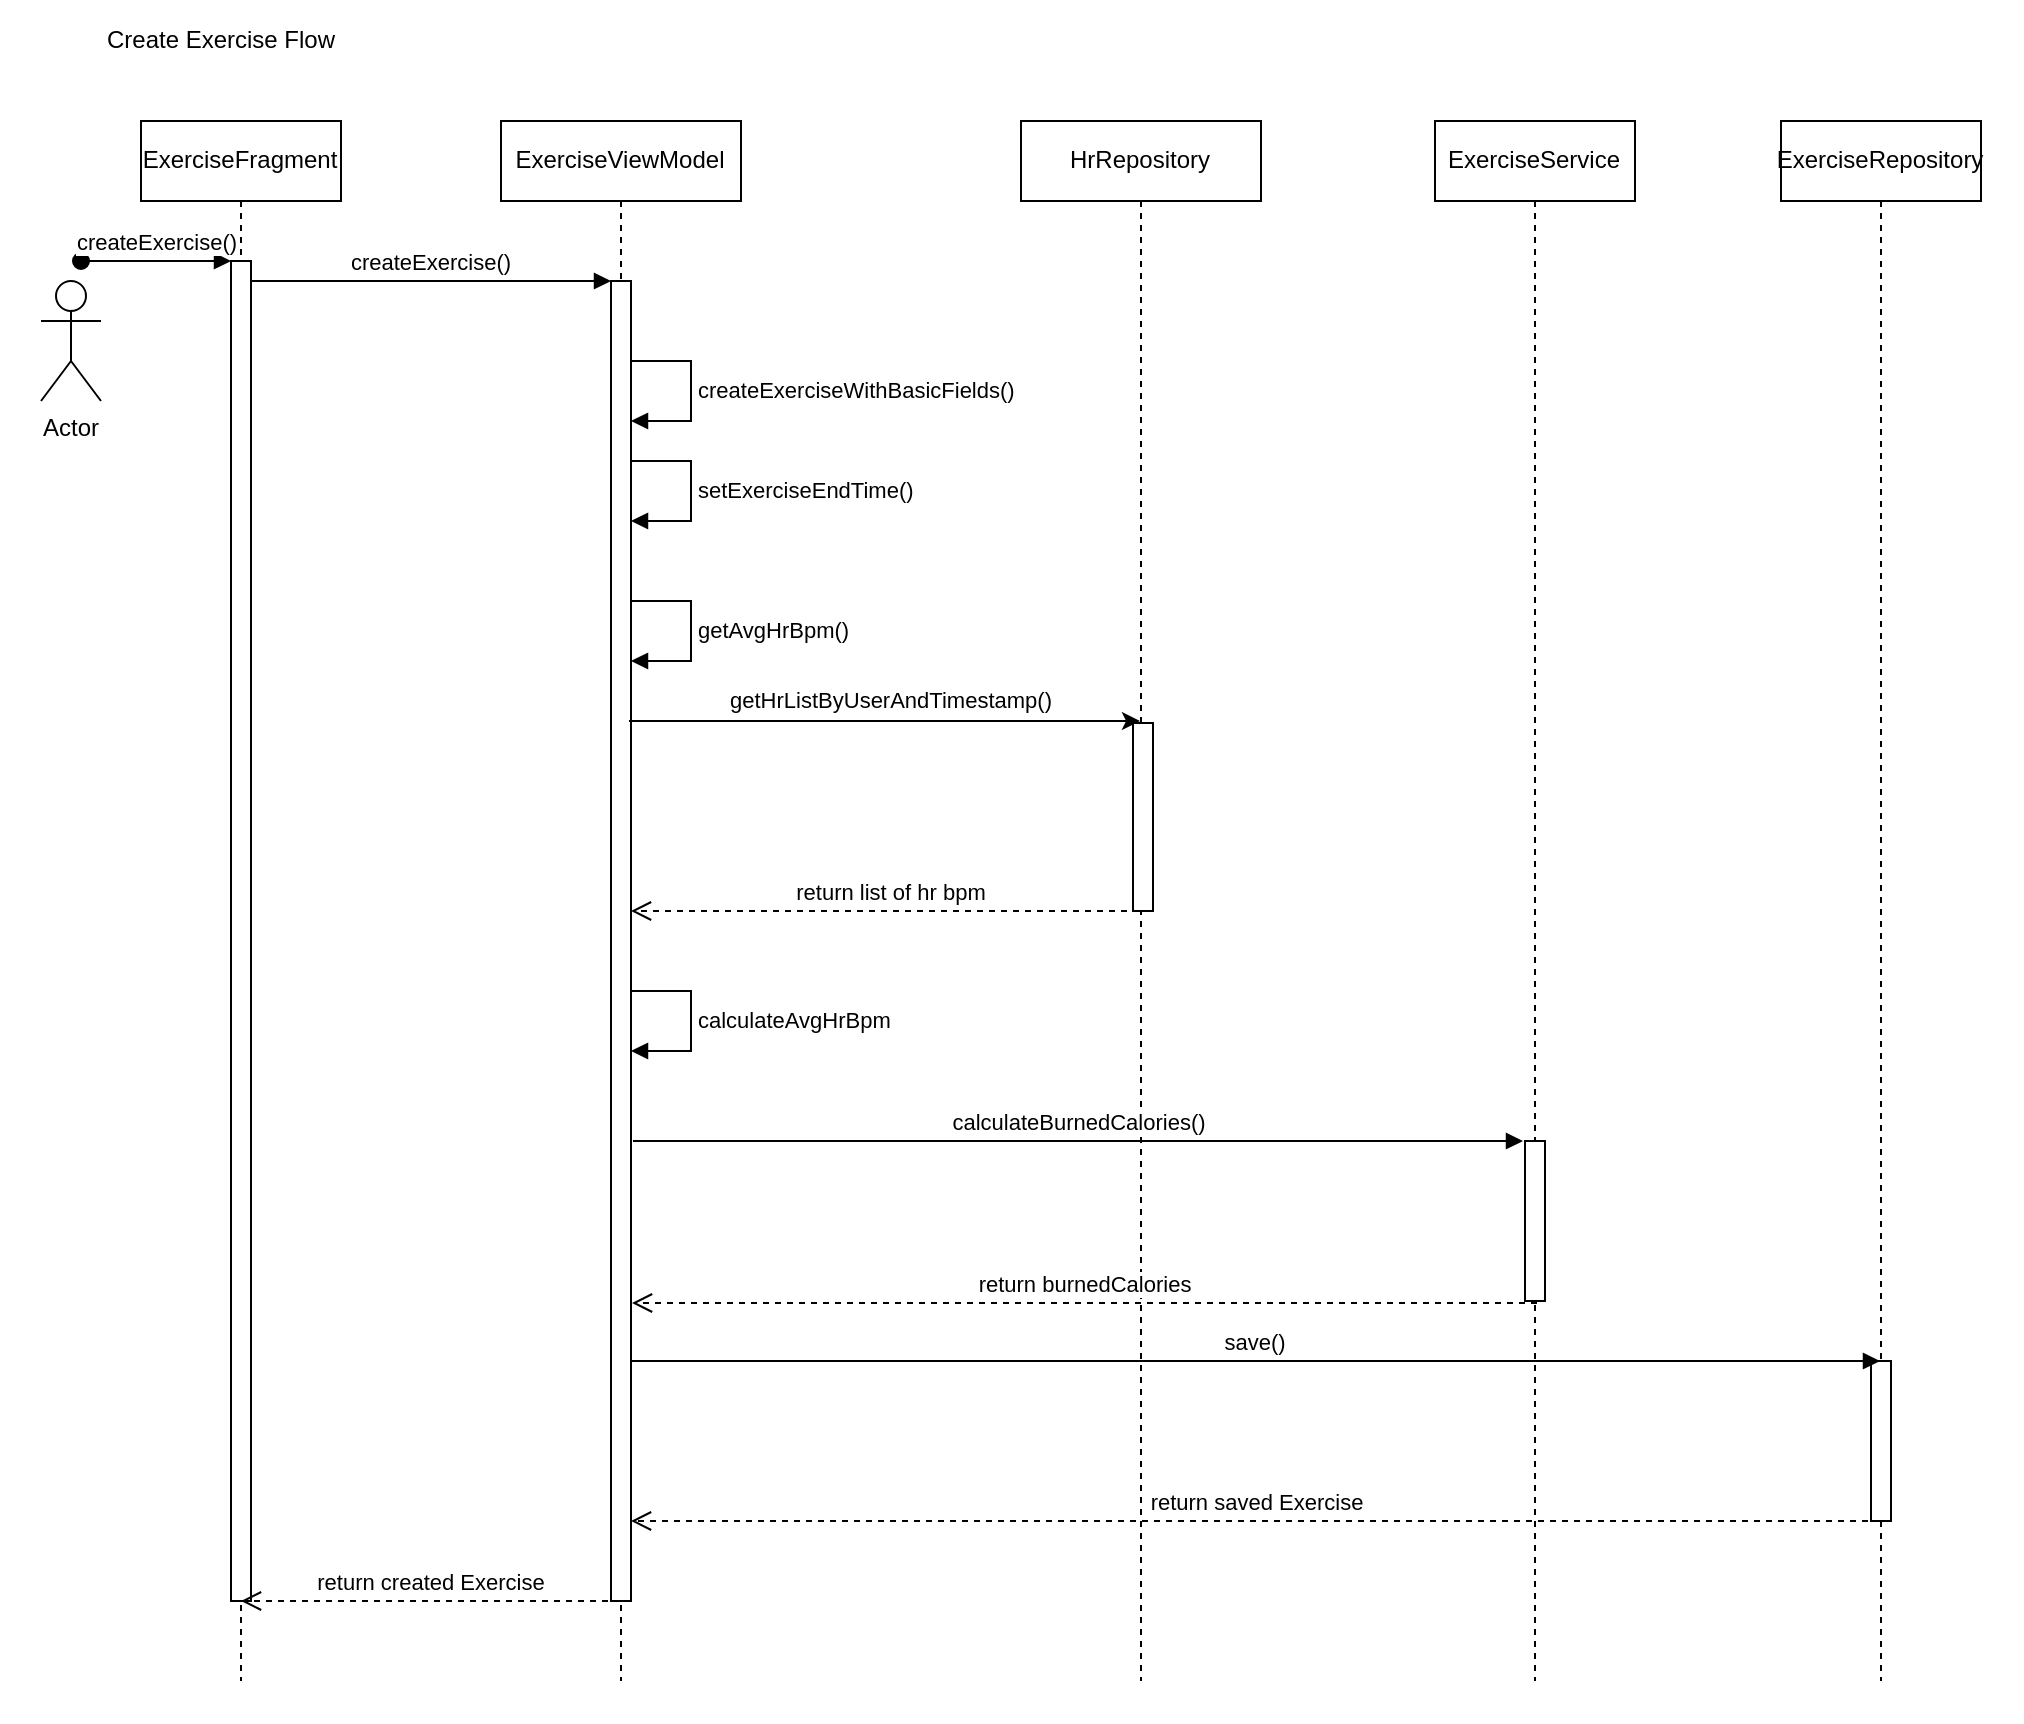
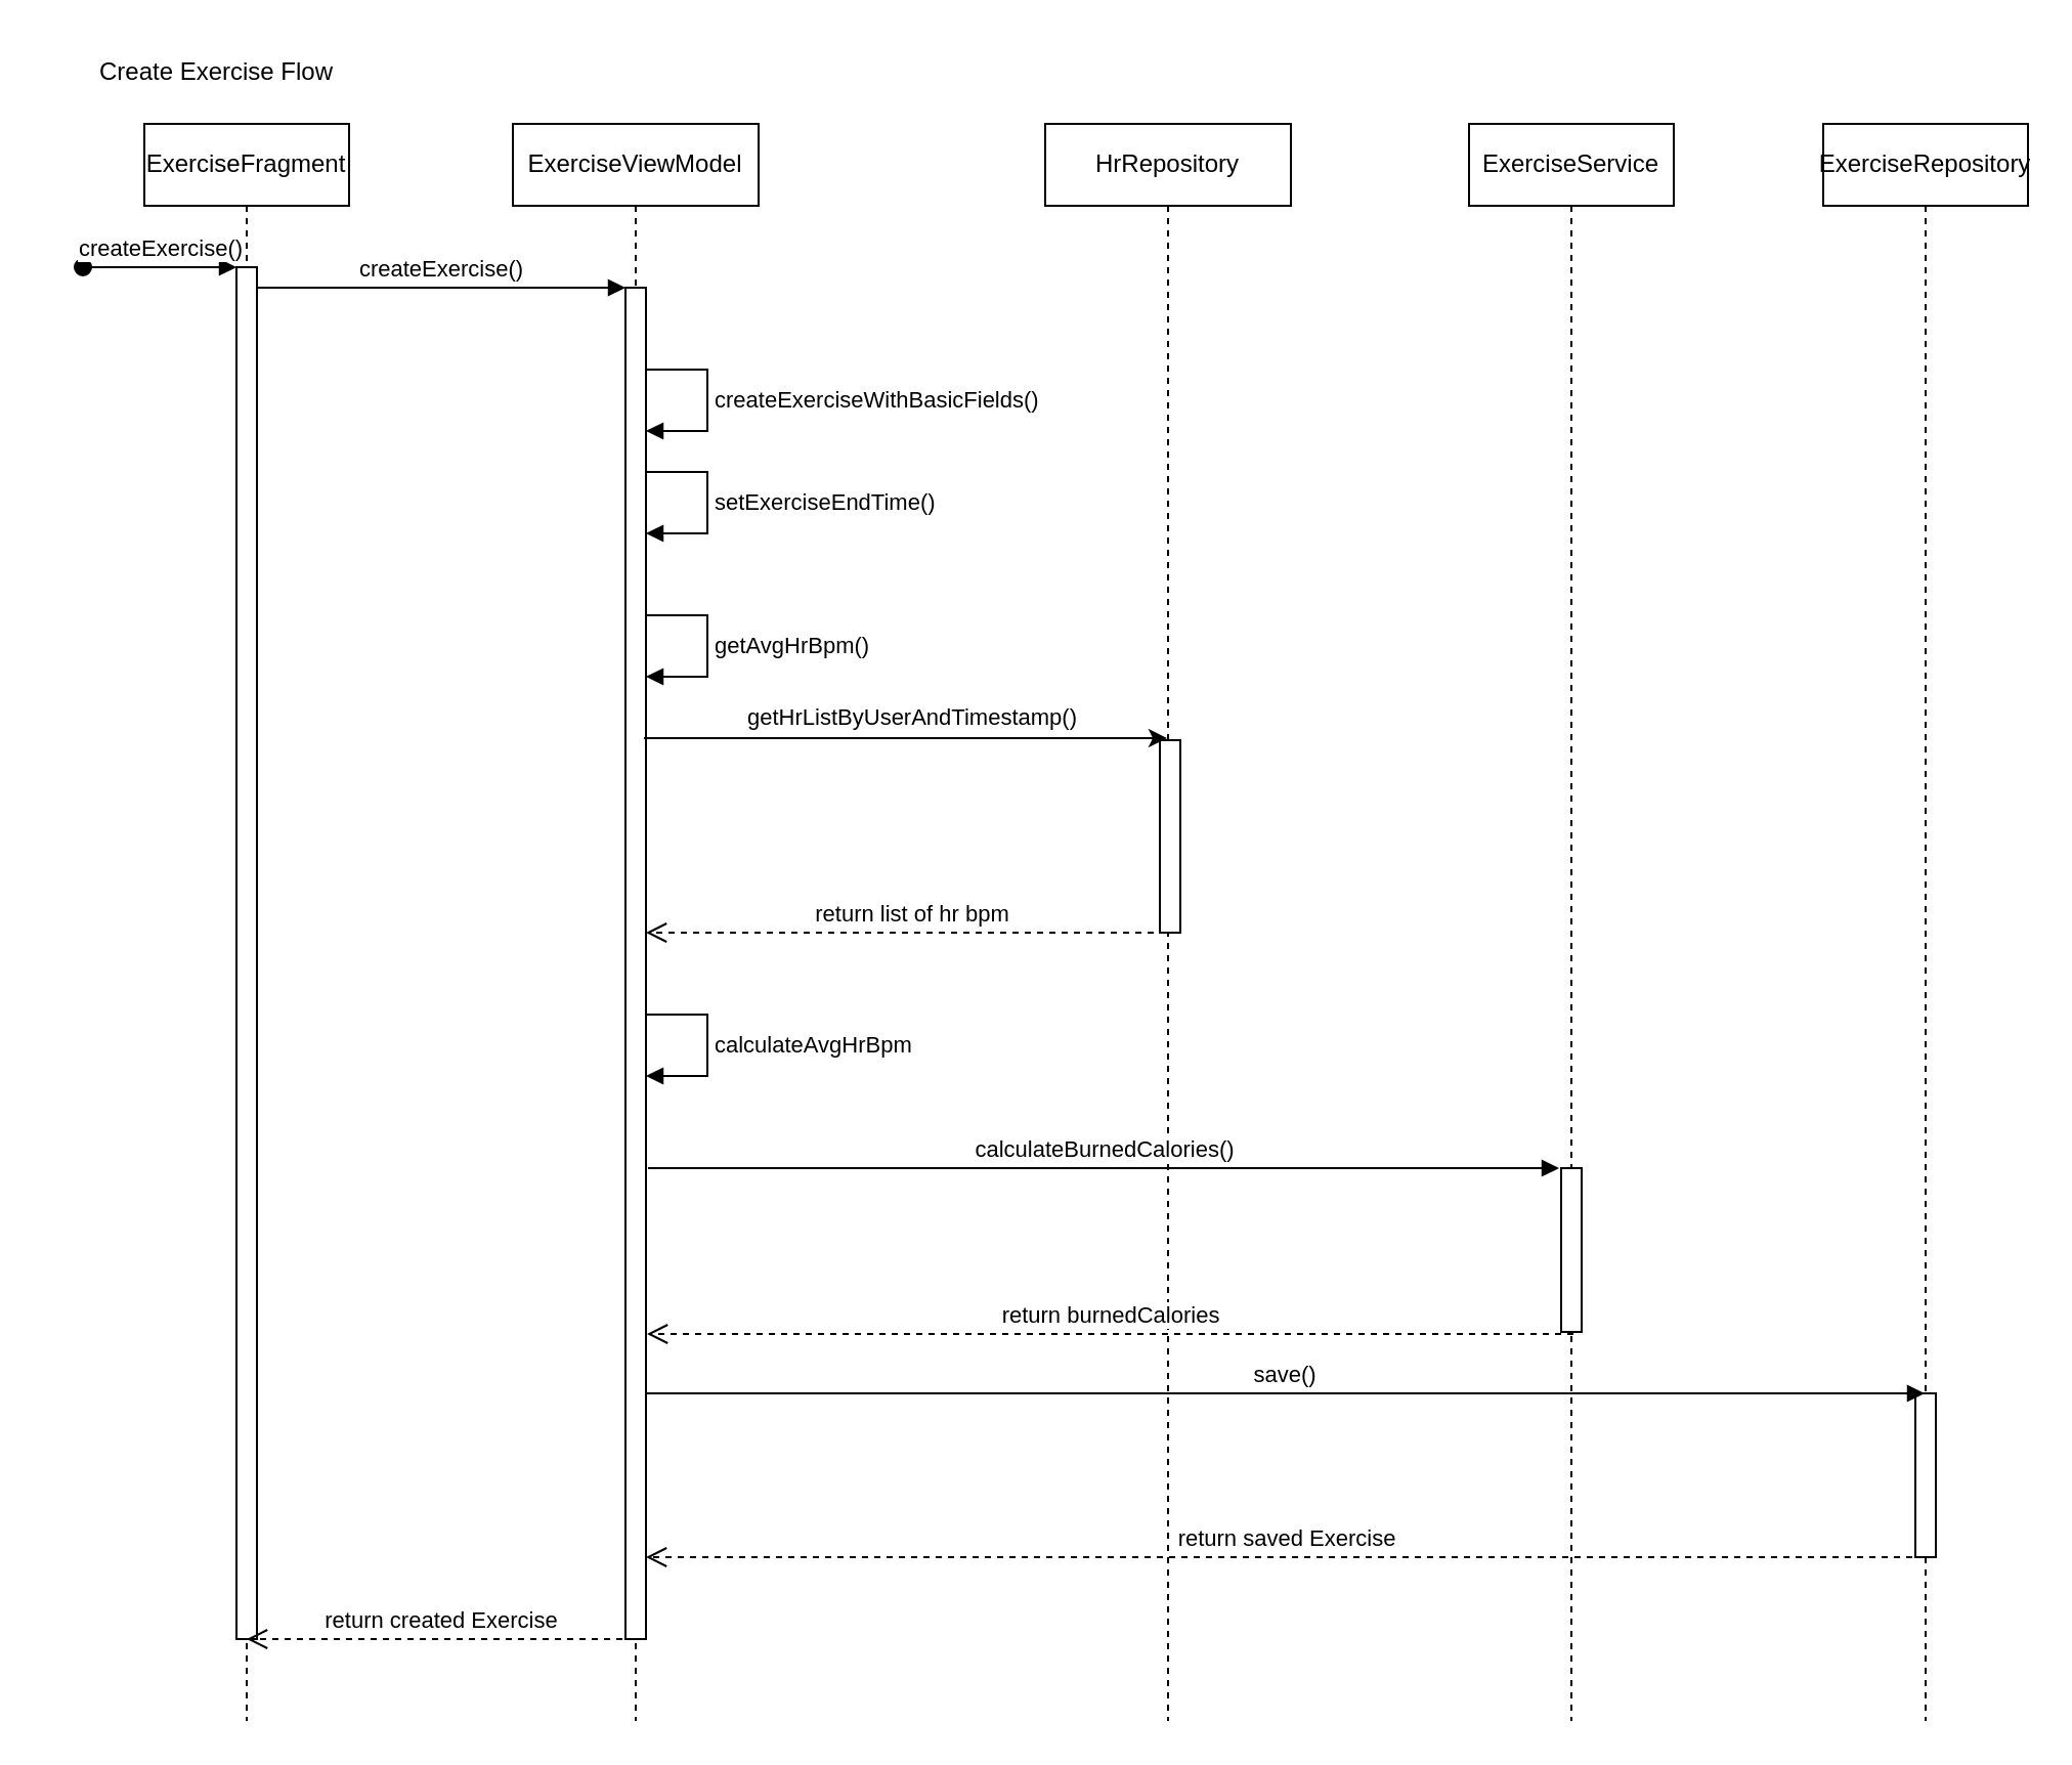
  <mxCell id="0" />
  <mxCell id="1" parent="0" />
  <mxCell id="2" value="ExerciseFragment" style="shape=umlLifeline;perimeter=lifelinePerimeter;whiteSpace=wrap;html=1;container=0;dropTarget=0;collapsible=0;recursiveResize=0;outlineConnect=0;portConstraint=eastwest;newEdgeStyle={&quot;edgeStyle&quot;:&quot;elbowEdgeStyle&quot;,&quot;elbow&quot;:&quot;vertical&quot;,&quot;curved&quot;:0,&quot;rounded&quot;:0};" vertex="1" parent="1"><mxGeometry x="70" y="60" width="100" height="780" as="geometry" /></mxCell>
  <mxCell id="3" value="" style="html=1;points=[];perimeter=orthogonalPerimeter;outlineConnect=0;targetShapes=umlLifeline;portConstraint=eastwest;newEdgeStyle={&quot;edgeStyle&quot;:&quot;elbowEdgeStyle&quot;,&quot;elbow&quot;:&quot;vertical&quot;,&quot;curved&quot;:0,&quot;rounded&quot;:0};" vertex="1" parent="2"><mxGeometry x="45" y="70" width="10" height="670" as="geometry" /></mxCell>
  <mxCell id="4" value="createExercise()" style="html=1;verticalAlign=bottom;startArrow=oval;endArrow=block;startSize=8;edgeStyle=elbowEdgeStyle;elbow=vertical;curved=0;rounded=0;" edge="1" parent="2" target="3"><mxGeometry relative="1" as="geometry"><mxPoint x="-30" y="70" as="sourcePoint" /></mxGeometry></mxCell>
  <mxCell id="5" value="ExerciseViewModel" style="shape=umlLifeline;perimeter=lifelinePerimeter;whiteSpace=wrap;html=1;container=0;dropTarget=0;collapsible=0;recursiveResize=0;outlineConnect=0;portConstraint=eastwest;newEdgeStyle={&quot;edgeStyle&quot;:&quot;elbowEdgeStyle&quot;,&quot;elbow&quot;:&quot;vertical&quot;,&quot;curved&quot;:0,&quot;rounded&quot;:0};" vertex="1" parent="1"><mxGeometry x="250" y="60" width="120" height="780" as="geometry" /></mxCell>
  <mxCell id="6" value="" style="html=1;points=[];perimeter=orthogonalPerimeter;outlineConnect=0;targetShapes=umlLifeline;portConstraint=eastwest;newEdgeStyle={&quot;edgeStyle&quot;:&quot;elbowEdgeStyle&quot;,&quot;elbow&quot;:&quot;vertical&quot;,&quot;curved&quot;:0,&quot;rounded&quot;:0};" vertex="1" parent="5"><mxGeometry x="55" y="80" width="10" height="660" as="geometry" /></mxCell>
  <mxCell id="7" value="createExerciseWithBasicFields()" style="html=1;align=left;spacingLeft=2;endArrow=block;rounded=0;edgeStyle=orthogonalEdgeStyle;curved=0;rounded=0;" edge="1" parent="5" target="6"><mxGeometry relative="1" as="geometry"><mxPoint x="65" y="120" as="sourcePoint" /><Array as="points"><mxPoint x="95" y="120" /><mxPoint x="95" y="150" /></Array><mxPoint x="70" y="150" as="targetPoint" /></mxGeometry></mxCell>
  <mxCell id="8" value="getAvgHrBpm()" style="html=1;align=left;spacingLeft=2;endArrow=block;rounded=0;edgeStyle=orthogonalEdgeStyle;curved=0;rounded=0;" edge="1" parent="5"><mxGeometry relative="1" as="geometry"><mxPoint x="65" y="240" as="sourcePoint" /><Array as="points"><mxPoint x="95" y="240" /><mxPoint x="95" y="270" /></Array><mxPoint x="65" y="270" as="targetPoint" /></mxGeometry></mxCell>
  <mxCell id="9" value="createExercise()" style="html=1;verticalAlign=bottom;endArrow=block;edgeStyle=elbowEdgeStyle;elbow=horizontal;curved=0;rounded=0;" edge="1" parent="1" source="3" target="6"><mxGeometry relative="1" as="geometry"><mxPoint x="225" y="150" as="sourcePoint" /><Array as="points"><mxPoint x="210" y="140" /></Array><mxPoint as="offset" /></mxGeometry></mxCell>
- <mxCell id="10" value="Create Exercise Flow" style="text;html=1;align=center;verticalAlign=middle;resizable=0;points=[];autosize=1;strokeColor=none;fillColor=none;" vertex="1" parent="1"><mxGeometry x="40" y="5" width="140" height="30" as="geometry" /></mxCell>
+ <mxCell id="10" value="Create Exercise Flow" style="text;html=1;align=center;verticalAlign=middle;resizable=0;points=[];autosize=1;strokeColor=none;fillColor=none;" vertex="1" parent="1"><mxGeometry x="35" y="20" width="140" height="30" as="geometry" /></mxCell>
  <mxCell id="11" value="HrRepository" style="shape=umlLifeline;perimeter=lifelinePerimeter;whiteSpace=wrap;html=1;container=0;dropTarget=0;collapsible=0;recursiveResize=0;outlineConnect=0;portConstraint=eastwest;newEdgeStyle={&quot;edgeStyle&quot;:&quot;elbowEdgeStyle&quot;,&quot;elbow&quot;:&quot;vertical&quot;,&quot;curved&quot;:0,&quot;rounded&quot;:0};" vertex="1" parent="1"><mxGeometry x="510" y="60" width="120" height="780" as="geometry" /></mxCell>
  <mxCell id="12" value="calculateAvgHrBpm" style="html=1;align=left;spacingLeft=2;endArrow=block;rounded=0;edgeStyle=orthogonalEdgeStyle;curved=0;rounded=0;" edge="1" parent="11"><mxGeometry relative="1" as="geometry"><mxPoint x="-195" y="435" as="sourcePoint" /><Array as="points"><mxPoint x="-165" y="435" /><mxPoint x="-165" y="465" /></Array><mxPoint x="-195" y="465" as="targetPoint" /></mxGeometry></mxCell>
  <mxCell id="13" value="" style="html=1;points=[];perimeter=orthogonalPerimeter;outlineConnect=0;targetShapes=umlLifeline;portConstraint=eastwest;newEdgeStyle={&quot;edgeStyle&quot;:&quot;elbowEdgeStyle&quot;,&quot;elbow&quot;:&quot;vertical&quot;,&quot;curved&quot;:0,&quot;rounded&quot;:0};" vertex="1" parent="11"><mxGeometry x="56" y="301" width="10" height="94" as="geometry" /></mxCell>
  <mxCell id="14" style="edgeStyle=elbowEdgeStyle;rounded=0;orthogonalLoop=1;jettySize=auto;html=1;elbow=vertical;curved=0;" edge="1" parent="11"><mxGeometry relative="1" as="geometry"><mxPoint x="-196" y="300" as="sourcePoint" /><mxPoint x="59.5" y="300" as="targetPoint" /></mxGeometry></mxCell>
  <mxCell id="15" value="&lt;font style=&quot;font-size: 11px;&quot;&gt;getHrListByUserAndTimestamp()&lt;/font&gt;" style="text;html=1;align=center;verticalAlign=middle;resizable=0;points=[];autosize=1;strokeColor=none;fillColor=none;" vertex="1" parent="11"><mxGeometry x="-155" y="275" width="180" height="30" as="geometry" /></mxCell>
  <mxCell id="16" value="return list of hr bpm" style="html=1;verticalAlign=bottom;endArrow=open;dashed=1;endSize=8;edgeStyle=elbowEdgeStyle;elbow=vertical;curved=0;rounded=0;" edge="1" parent="11"><mxGeometry relative="1" as="geometry"><mxPoint x="65" y="395" as="sourcePoint" /><mxPoint x="-195" y="395" as="targetPoint" /></mxGeometry></mxCell>
  <mxCell id="17" value="ExerciseService" style="shape=umlLifeline;perimeter=lifelinePerimeter;whiteSpace=wrap;html=1;container=1;dropTarget=0;collapsible=0;recursiveResize=0;outlineConnect=0;portConstraint=eastwest;newEdgeStyle={&quot;edgeStyle&quot;:&quot;elbowEdgeStyle&quot;,&quot;elbow&quot;:&quot;vertical&quot;,&quot;curved&quot;:0,&quot;rounded&quot;:0};" vertex="1" parent="1"><mxGeometry x="717" y="60" width="100" height="780" as="geometry" /></mxCell>
  <mxCell id="18" value="" style="html=1;points=[];perimeter=orthogonalPerimeter;outlineConnect=0;targetShapes=umlLifeline;portConstraint=eastwest;newEdgeStyle={&quot;edgeStyle&quot;:&quot;elbowEdgeStyle&quot;,&quot;elbow&quot;:&quot;vertical&quot;,&quot;curved&quot;:0,&quot;rounded&quot;:0};" vertex="1" parent="17"><mxGeometry x="45" y="510" width="10" height="80" as="geometry" /></mxCell>
  <mxCell id="19" value="return burnedCalories" style="html=1;verticalAlign=bottom;endArrow=open;dashed=1;endSize=8;edgeStyle=elbowEdgeStyle;elbow=vertical;curved=0;rounded=0;" edge="1" parent="17"><mxGeometry relative="1" as="geometry"><mxPoint x="-401.5" y="591" as="targetPoint" /><mxPoint x="51" y="591" as="sourcePoint" /></mxGeometry></mxCell>
  <mxCell id="20" value="calculateBurnedCalories()" style="html=1;verticalAlign=bottom;endArrow=block;edgeStyle=elbowEdgeStyle;elbow=vertical;curved=0;rounded=0;" edge="1" parent="1"><mxGeometry x="0.002" relative="1" as="geometry"><mxPoint x="316" y="570" as="sourcePoint" /><mxPoint x="761" y="570" as="targetPoint" /><mxPoint as="offset" /></mxGeometry></mxCell>
  <mxCell id="21" value="ExerciseRepository" style="shape=umlLifeline;perimeter=lifelinePerimeter;whiteSpace=wrap;html=1;container=1;dropTarget=0;collapsible=0;recursiveResize=0;outlineConnect=0;portConstraint=eastwest;newEdgeStyle={&quot;edgeStyle&quot;:&quot;elbowEdgeStyle&quot;,&quot;elbow&quot;:&quot;vertical&quot;,&quot;curved&quot;:0,&quot;rounded&quot;:0};" vertex="1" parent="1"><mxGeometry x="890" y="60" width="100" height="780" as="geometry" /></mxCell>
  <mxCell id="22" value="" style="html=1;points=[];perimeter=orthogonalPerimeter;outlineConnect=0;targetShapes=umlLifeline;portConstraint=eastwest;newEdgeStyle={&quot;edgeStyle&quot;:&quot;elbowEdgeStyle&quot;,&quot;elbow&quot;:&quot;vertical&quot;,&quot;curved&quot;:0,&quot;rounded&quot;:0};" vertex="1" parent="21"><mxGeometry x="45" y="620" width="10" height="80" as="geometry" /></mxCell>
  <mxCell id="23" value="save()" style="html=1;verticalAlign=bottom;endArrow=block;edgeStyle=elbowEdgeStyle;elbow=vertical;curved=0;rounded=0;" edge="1" parent="1" source="6"><mxGeometry width="80" relative="1" as="geometry"><mxPoint x="320" y="680" as="sourcePoint" /><mxPoint x="939.5" y="680" as="targetPoint" /></mxGeometry></mxCell>
  <mxCell id="24" value="return saved Exercise" style="html=1;verticalAlign=bottom;endArrow=open;dashed=1;endSize=8;edgeStyle=elbowEdgeStyle;elbow=vertical;curved=0;rounded=0;" edge="1" parent="1" target="6"><mxGeometry relative="1" as="geometry"><mxPoint x="939.5" y="760" as="sourcePoint" /><mxPoint x="320" y="760" as="targetPoint" /></mxGeometry></mxCell>
  <mxCell id="25" value="return created Exercise" style="html=1;verticalAlign=bottom;endArrow=open;dashed=1;endSize=8;edgeStyle=elbowEdgeStyle;elbow=horizontal;curved=0;rounded=0;" edge="1" parent="1"><mxGeometry relative="1" as="geometry"><mxPoint x="309.5" y="800" as="sourcePoint" /><mxPoint x="120" y="800" as="targetPoint" /></mxGeometry></mxCell>
- <mxCell id="26" value="Actor" style="shape=umlActor;verticalLabelPosition=bottom;verticalAlign=top;html=1;" vertex="1" parent="1"><mxGeometry x="20" y="140" width="30" height="60" as="geometry" /></mxCell>
  <mxCell id="27" value="setExerciseEndTime()" style="html=1;align=left;spacingLeft=2;endArrow=block;rounded=0;edgeStyle=orthogonalEdgeStyle;curved=0;rounded=0;" edge="1" parent="1"><mxGeometry relative="1" as="geometry"><mxPoint x="315" y="230" as="sourcePoint" /><Array as="points"><mxPoint x="345" y="230" /><mxPoint x="345" y="260" /></Array><mxPoint x="315" y="260" as="targetPoint" /></mxGeometry></mxCell>
